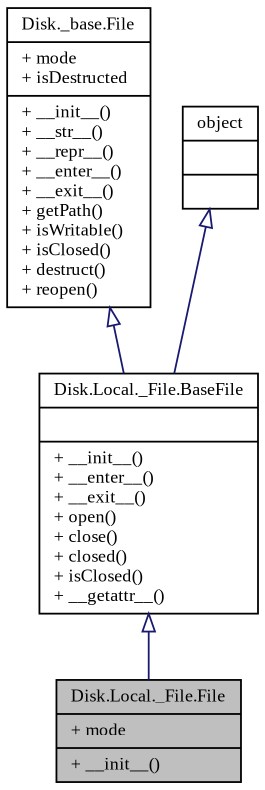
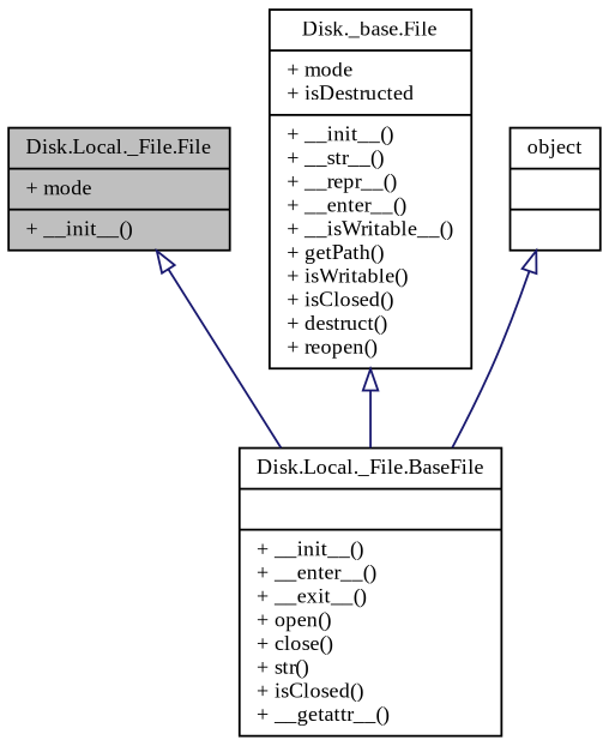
  digraph {
    fontname="Liberation Serif"
    node [color=black fontname="Liberation Serif" fontsize=10 shape=record]
    edge [arrowtail=onormal color=midnightblue dir=back fontname="Liberation Serif" fontsize=10 labelfontname=Helvetica labelfontsize=10 style=solid]
    n1 [fillcolor=grey75 fontcolor=black height=0.2 label="{Disk.Local._File.File\n|+ mode\l|+ __init__()\l}" style=filled width=0.4]
-   n2 [height=0.2 label="{Disk.Local._File.BaseFile\n||+ __init__()\l+ __enter__()\l+ __exit__()\l+ open()\l+ close()\l+ closed()\l+ isClosed()\l+ __getattr__()\l}" width=0.4]
-   n3 [height=0.2 label="{Disk._base.File\n|+ mode\l+ isDestructed\l|+ __init__()\l+ __str__()\l+ __repr__()\l+ __enter__()\l+ __exit__()\l+ getPath()\l+ isWritable()\l+ isClosed()\l+ destruct()\l+ reopen()\l}" width=0.4]
+   n2 [height=0.2 label="{Disk.Local._File.BaseFile\n||+ __init__()\l+ __enter__()\l+ __exit__()\l+ open()\l+ close()\l+ str()\l+ isClosed()\l+ __getattr__()\l}" width=0.4]
+   n3 [height=0.2 label="{Disk._base.File\n|+ mode\l+ isDestructed\l|+ __init__()\l+ __str__()\l+ __repr__()\l+ __enter__()\l+ __isWritable__()\l+ getPath()\l+ isWritable()\l+ isClosed()\l+ destruct()\l+ reopen()\l}" width=0.4]
    n4 [height=0.2 label="{object\n||}" width=0.4]
-   n2 -> n1
+   n1 -> n2
    n3 -> n2
    n4 -> n2
  }
